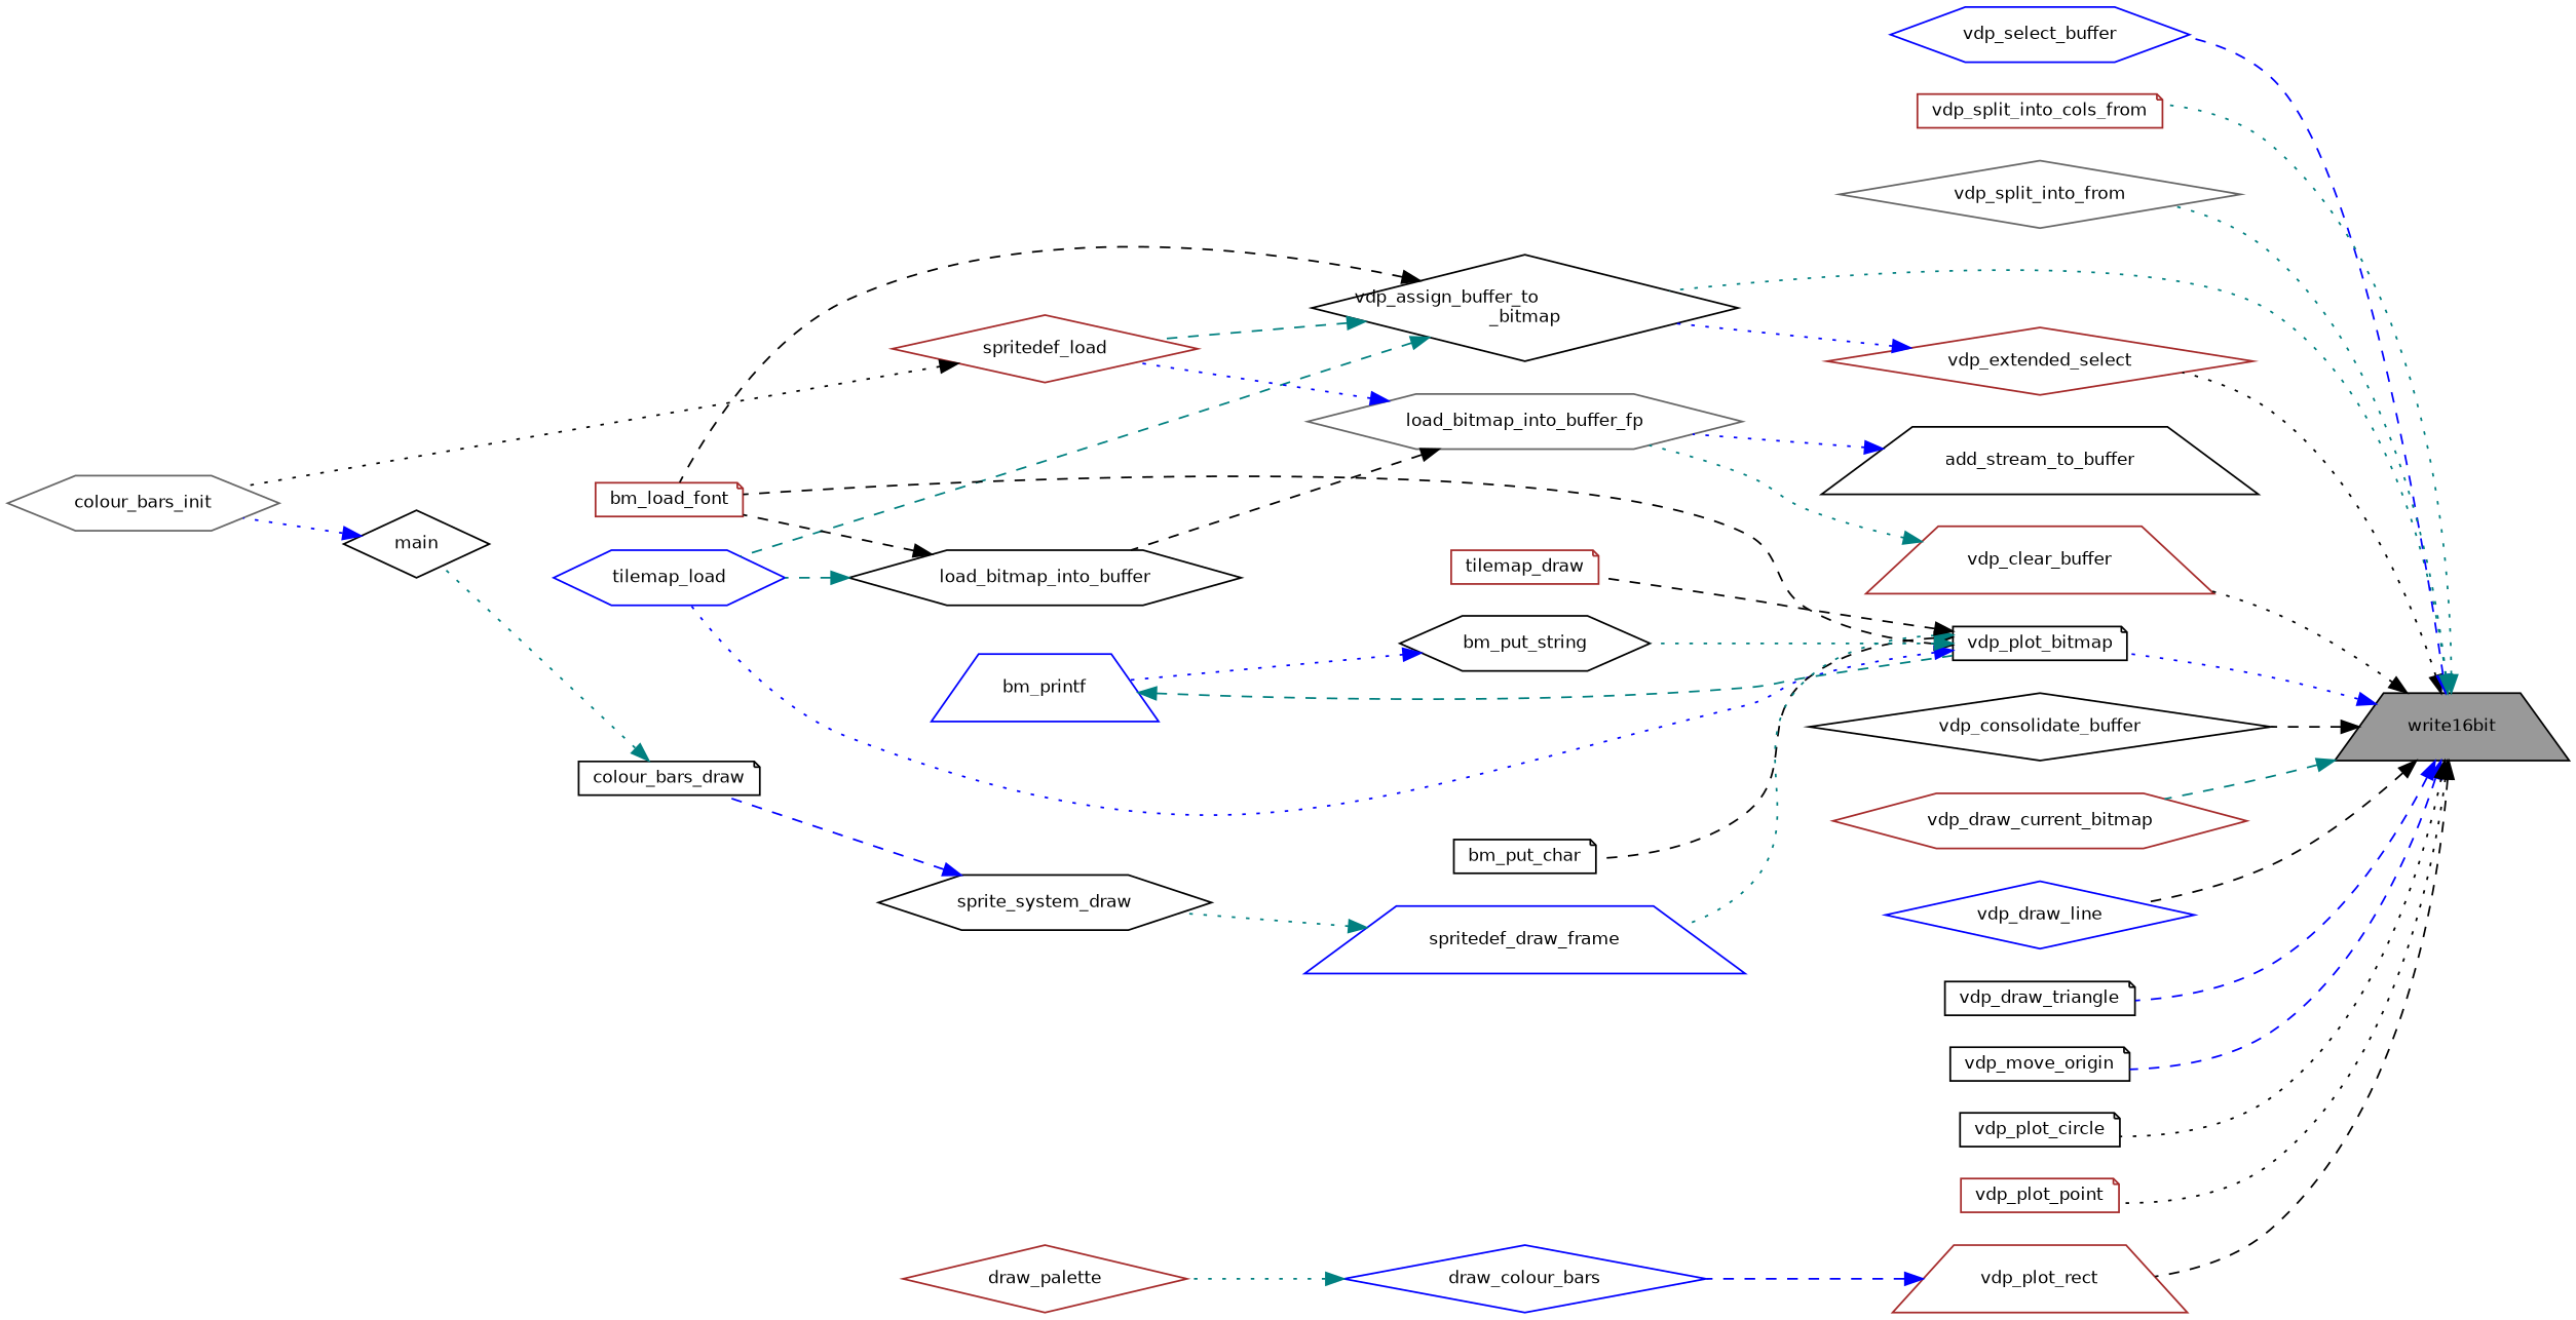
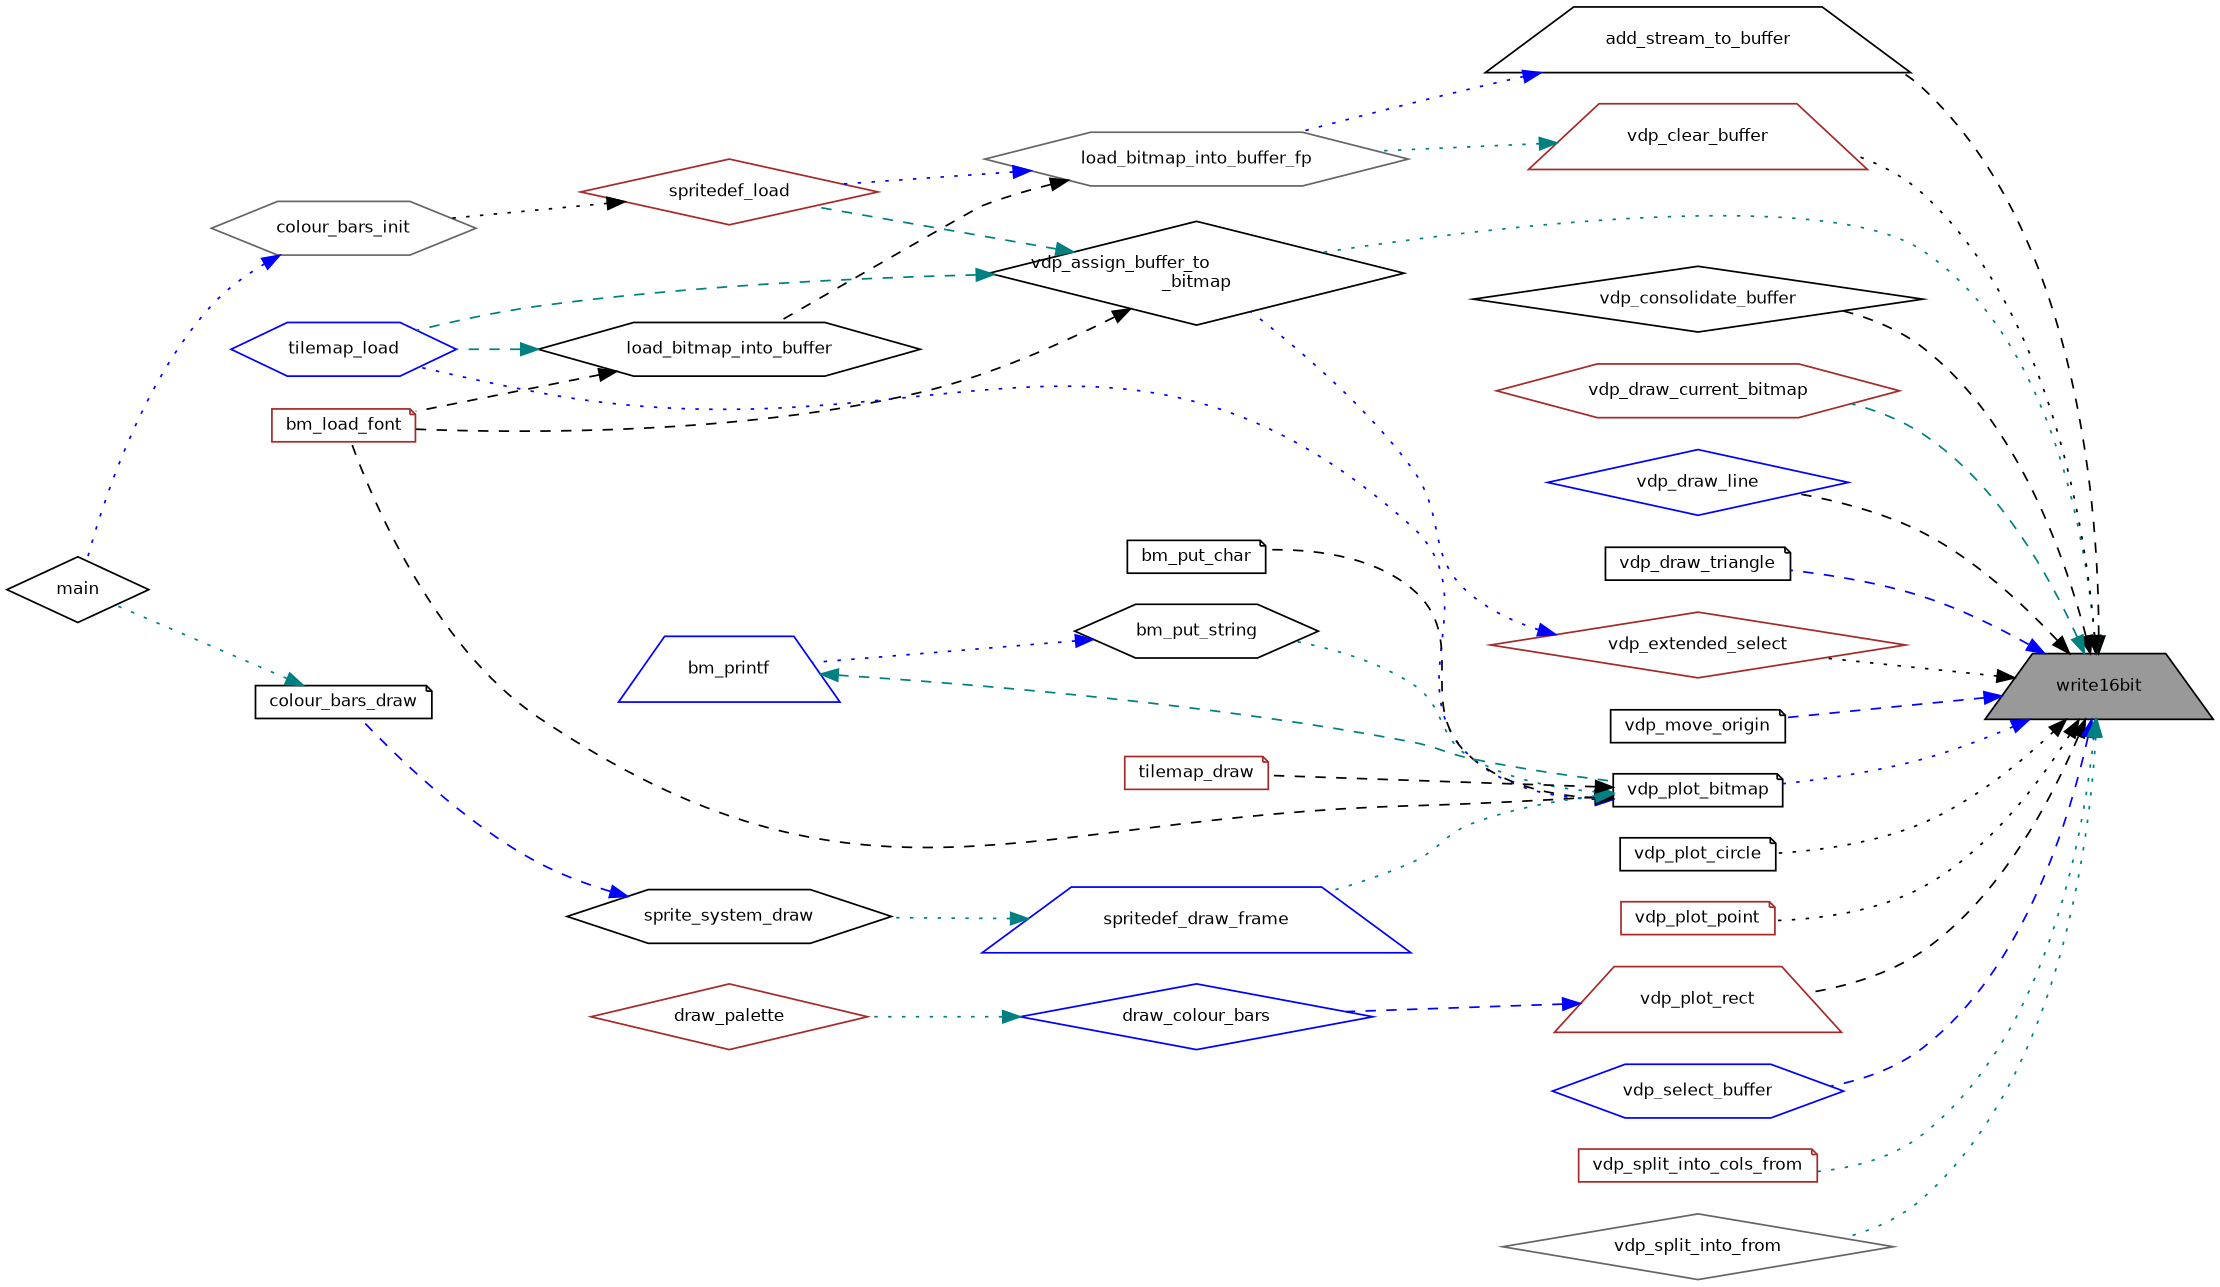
  digraph {
    rankdir=RL
    node [color=black fillcolor=white fontname=Helvetica fontsize=10 shape=note style=filled]
    edge [color=black dir=back fontname=Helvetica fontsize=10 labelfontname=Helvetica labelfontsize=10 style=dotted]
    n1 [fillcolor=grey60 fontcolor=black height=0.2 label=write16bit shape=trapezium width=0.4]
    n2 [height=0.2 label=add_stream_to_buffer shape=trapezium width=0.4]
    n3 [height=0.2 label="vdp_assign_buffer_to\l_bitmap" shape=diamond width=0.4]
    n4 [color=brown height=0.2 label=vdp_clear_buffer shape=trapezium width=0.4]
    n5 [height=0.2 label=vdp_consolidate_buffer shape=diamond width=0.4]
    n6 [color=brown height=0.2 label=vdp_draw_current_bitmap shape=hexagon width=0.4]
    n7 [color=blue height=0.2 label=vdp_draw_line shape=diamond width=0.4]
    n8 [height=0.2 label=vdp_draw_triangle width=0.4]
    n9 [color=brown height=0.2 label=vdp_extended_select shape=diamond width=0.4]
    n10 [height=0.2 label=vdp_move_origin width=0.4]
    n11 [height=0.2 label=vdp_plot_bitmap width=0.4]
    n12 [height=0.2 label=vdp_plot_circle width=0.4]
    n13 [color=brown height=0.2 label=vdp_plot_point width=0.4]
    n14 [color=brown height=0.2 label=vdp_plot_rect shape=trapezium width=0.4]
    n15 [color=blue height=0.2 label=vdp_select_buffer shape=hexagon width=0.4]
    n16 [color=brown height=0.2 label=vdp_split_into_cols_from width=0.4]
    n17 [color=gray40 height=0.2 label=vdp_split_into_from shape=diamond width=0.4]
    n18 [color=gray40 height=0.2 label=load_bitmap_into_buffer_fp shape=hexagon width=0.4]
    n19 [color=brown height=0.2 label=spritedef_load shape=diamond width=0.4]
    n20 [color=brown height=0.2 label=bm_load_font width=0.4]
    n21 [color=blue height=0.2 label=tilemap_load shape=hexagon width=0.4]
    n22 [height=0.2 label=bm_put_char width=0.4]
    n23 [height=0.2 label=bm_put_string shape=hexagon width=0.4]
    n24 [color=blue height=0.2 label=spritedef_draw_frame shape=trapezium width=0.4]
    n25 [color=brown height=0.2 label=tilemap_draw width=0.4]
    n26 [color=blue height=0.2 label=draw_colour_bars shape=diamond width=0.4]
    n27 [height=0.2 label=load_bitmap_into_buffer shape=hexagon width=0.4]
    n28 [color=gray40 height=0.2 label=colour_bars_init shape=hexagon width=0.4]
    n29 [height=0.2 label=main shape=diamond width=0.4]
    n30 [color=blue height=0.2 label=bm_printf shape=trapezium width=0.4]
    n31 [height=0.2 label=sprite_system_draw shape=hexagon width=0.4]
    n32 [height=0.2 label=colour_bars_draw width=0.4]
    n33 [color=brown height=0.2 label=draw_palette shape=diamond width=0.4]
+   n1 -> n2 [style=dashed]
    n1 -> n3 [color=teal]
    n1 -> n4
    n1 -> n5 [style=dashed]
    n1 -> n6 [color=teal style=dashed]
    n1 -> n7 [style=dashed]
    n1 -> n8 [color=blue style=dashed]
    n1 -> n9
    n1 -> n10 [color=blue style=dashed]
    n1 -> n11 [color=blue]
    n1 -> n12
    n1 -> n13
    n1 -> n14 [style=dashed]
    n1 -> n15 [color=blue style=dashed]
    n1 -> n16 [color=teal]
    n1 -> n17 [color=teal]
    n2 -> n18 [color=blue]
    n3 -> n19 [color=teal style=dashed]
    n3 -> n20 [style=dashed]
    n3 -> n21 [color=teal style=dashed]
    n4 -> n18 [color=teal]
    n9 -> n3 [color=blue]
    n11 -> n20 [style=dashed]
    n11 -> n21 [color=blue]
    n11 -> n22 [style=dashed]
    n11 -> n23 [color=teal]
    n11 -> n24 [color=teal]
    n11 -> n25 [style=dashed]
    n14 -> n26 [color=blue style=dashed]
    n18 -> n19 [color=blue]
    n18 -> n27 [style=dashed]
    n19 -> n28
    n23 -> n30 [color=blue]
    n24 -> n31 [color=teal]
    n26 -> n33 [color=teal]
    n27 -> n20 [style=dashed]
    n27 -> n21 [color=teal style=dashed]
-   n29 -> n28 [color=blue]
+   n28 -> n29 [color=blue]
    n30 -> n11 [color=teal style=dashed]
    n31 -> n32 [color=blue style=dashed]
    n32 -> n29 [color=teal]
  }
